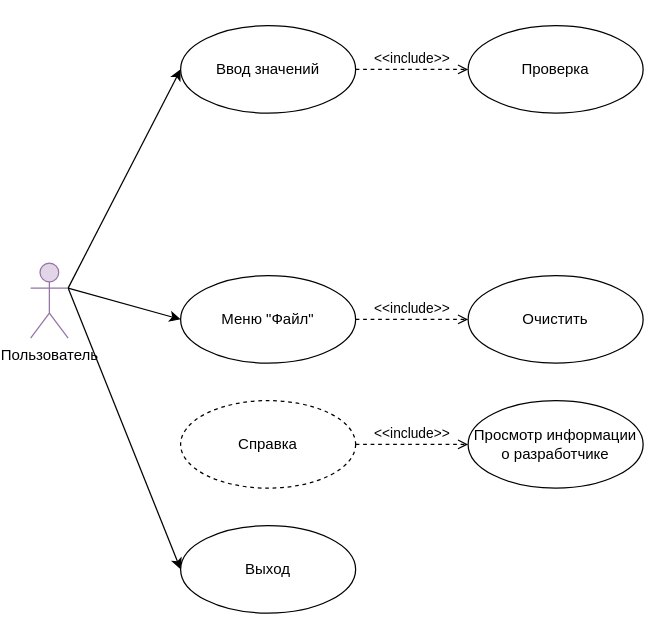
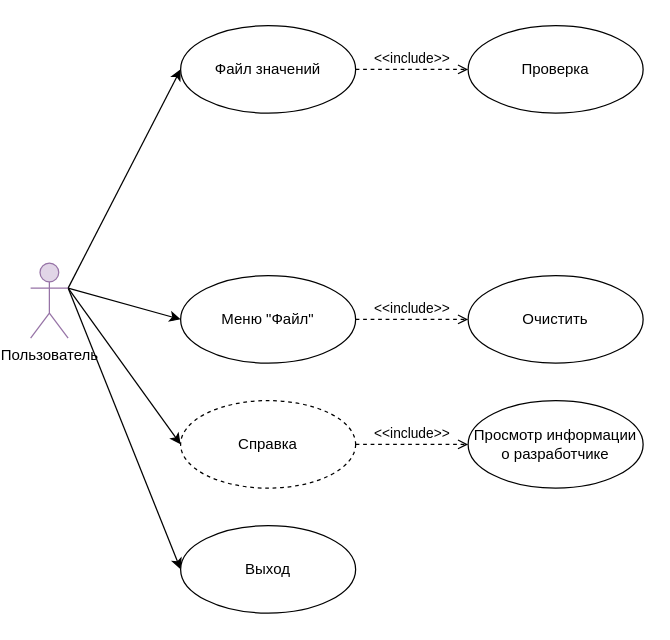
  <mxCell id="0" />
  <mxCell id="1" parent="0" />
  <mxCell id="2" style="rounded=0;orthogonalLoop=1;jettySize=auto;html=1;entryX=0;entryY=0.5;entryDx=0;entryDy=0;exitX=1;exitY=0.333;exitDx=0;exitDy=0;exitPerimeter=0;" parent="1" source="6" target="8" edge="1"><mxGeometry relative="1" as="geometry" /></mxCell>
+ <mxCell id="3" style="rounded=0;orthogonalLoop=1;jettySize=auto;html=1;entryX=0;entryY=0.5;entryDx=0;entryDy=0;exitX=1;exitY=0.333;exitDx=0;exitDy=0;exitPerimeter=0;" parent="1" source="6" target="7" edge="1"><mxGeometry relative="1" as="geometry" /></mxCell>
  <mxCell id="4" style="rounded=0;orthogonalLoop=1;jettySize=auto;html=1;entryX=0;entryY=0.5;entryDx=0;entryDy=0;exitX=1;exitY=0.333;exitDx=0;exitDy=0;exitPerimeter=0;" parent="1" source="6" target="9" edge="1"><mxGeometry relative="1" as="geometry" /></mxCell>
  <mxCell id="5" style="rounded=0;orthogonalLoop=1;jettySize=auto;html=1;entryX=0;entryY=0.5;entryDx=0;entryDy=0;exitX=1;exitY=0.333;exitDx=0;exitDy=0;exitPerimeter=0;" edge="1" parent="1" source="6" target="13"><mxGeometry relative="1" as="geometry" /></mxCell>
  <mxCell id="6" value="Пользователь" style="shape=umlActor;verticalLabelPosition=bottom;verticalAlign=top;html=1;fillColor=#e1d5e7;strokeColor=#9673a6;" parent="1" vertex="1"><mxGeometry x="20" y="210" width="30" height="60" as="geometry" /></mxCell>
  <mxCell id="7" value="Справка" style="ellipse;whiteSpace=wrap;html=1;dashed=1;" parent="1" vertex="1"><mxGeometry x="140" y="320" width="140" height="70" as="geometry" /></mxCell>
  <mxCell id="8" value="Выход" style="ellipse;whiteSpace=wrap;html=1;" parent="1" vertex="1"><mxGeometry x="140" y="420" width="140" height="70" as="geometry" /></mxCell>
- <mxCell id="9" value="Ввод значений" style="ellipse;whiteSpace=wrap;html=1;" parent="1" vertex="1"><mxGeometry x="140" width="140" height="70" as="geometry" y="20" /></mxCell>
+ <mxCell id="9" value="Файл значений" style="ellipse;whiteSpace=wrap;html=1;" parent="1" vertex="1"><mxGeometry x="140" width="140" height="70" as="geometry" y="20" /></mxCell>
  <mxCell id="10" value="Проверка" style="ellipse;whiteSpace=wrap;html=1;" vertex="1" parent="1"><mxGeometry x="370" width="140" height="70" as="geometry" y="20" /></mxCell>
  <mxCell id="11" value="&amp;lt;&amp;lt;include&amp;gt;&amp;gt;" style="html=1;verticalAlign=bottom;labelBackgroundColor=none;endArrow=open;endFill=0;dashed=1;rounded=0;entryX=0;entryY=0.5;entryDx=0;entryDy=0;exitX=1;exitY=0.5;exitDx=0;exitDy=0;" edge="1" parent="1" source="9" target="10"><mxGeometry width="160" relative="1" as="geometry"><mxPoint x="180" y="94.5" as="sourcePoint" /><mxPoint x="340" y="94.5" as="targetPoint" /></mxGeometry></mxCell>
  <mxCell id="12" value="Просмотр информации о разработчике" style="ellipse;whiteSpace=wrap;html=1;" vertex="1" parent="1"><mxGeometry x="370" y="320" width="140" height="70" as="geometry" /></mxCell>
  <mxCell id="13" value="Меню &quot;Файл&quot;" style="ellipse;whiteSpace=wrap;html=1;" vertex="1" parent="1"><mxGeometry x="140" y="220" width="140" height="70" as="geometry" /></mxCell>
  <mxCell id="14" value="&amp;lt;&amp;lt;include&amp;gt;&amp;gt;" style="html=1;verticalAlign=bottom;labelBackgroundColor=none;endArrow=open;endFill=0;dashed=1;rounded=0;entryX=0;entryY=0.5;entryDx=0;entryDy=0;exitX=1;exitY=0.5;exitDx=0;exitDy=0;" edge="1" parent="1" source="7" target="12"><mxGeometry width="160" relative="1" as="geometry"><mxPoint x="190" y="324.66" as="sourcePoint" /><mxPoint x="350" y="324.66" as="targetPoint" /></mxGeometry></mxCell>
  <mxCell id="15" value="Очистить" style="ellipse;whiteSpace=wrap;html=1;" vertex="1" parent="1"><mxGeometry x="370" y="220" width="140" height="70" as="geometry" /></mxCell>
  <mxCell id="16" value="&amp;lt;&amp;lt;include&amp;gt;&amp;gt;" style="html=1;verticalAlign=bottom;labelBackgroundColor=none;endArrow=open;endFill=0;dashed=1;rounded=0;entryX=0;entryY=0.5;entryDx=0;entryDy=0;exitX=1;exitY=0.5;exitDx=0;exitDy=0;" edge="1" parent="1" source="13" target="15"><mxGeometry width="160" relative="1" as="geometry"><mxPoint x="280" y="254.66" as="sourcePoint" /><mxPoint x="380" y="254.66" as="targetPoint" /></mxGeometry></mxCell>
